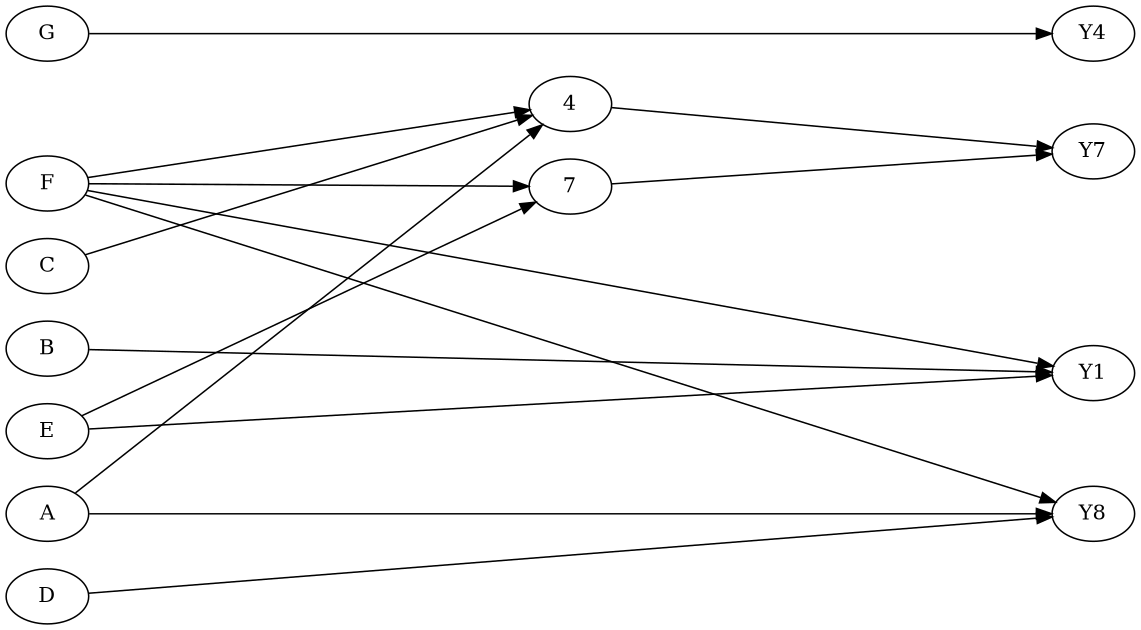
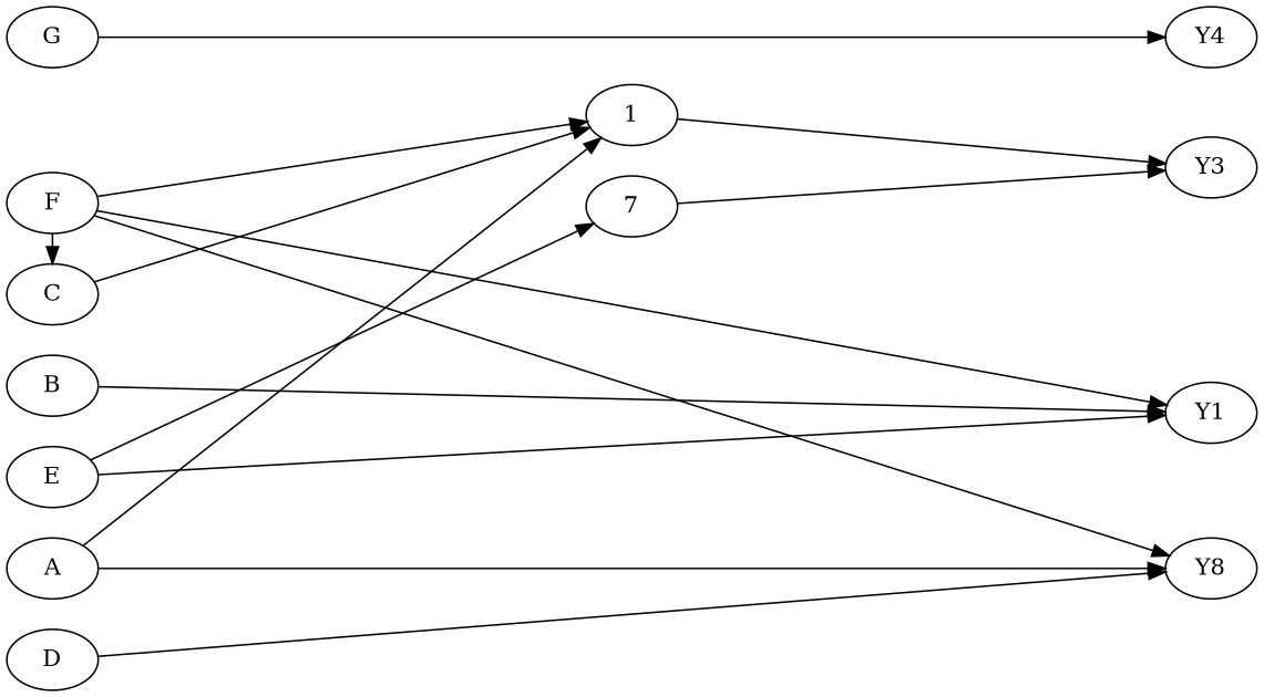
  digraph {
    ordering=out
    rankdir=LR
    ranksep=4
    B
    E
    F
    A
    D
    C
    G
-   1 [label=4]
+   1
    n9 [label=7]
    Y1
    n11 [label=Y8]
-   Y3 [label=Y7]
+   Y3
    Y4
    subgraph sub_1 {
      rank=same
      B
      E
      F
      A
      D
      C
      G
    }
    subgraph sub_2 {
      rank=same
      1
      n9
    }
    subgraph sub_3 {
      rank=same
      Y1
      n11
      Y3
      Y4
    }
    B -> Y1
    E -> n9
    E -> Y1
    F -> 1
-   F -> n9
+   F -> C
    F -> Y1
    F -> n11
    A -> 1
    A -> n11
    D -> n11
    C -> 1
    G -> Y4
    1 -> Y3
    n9 -> Y3
  }
